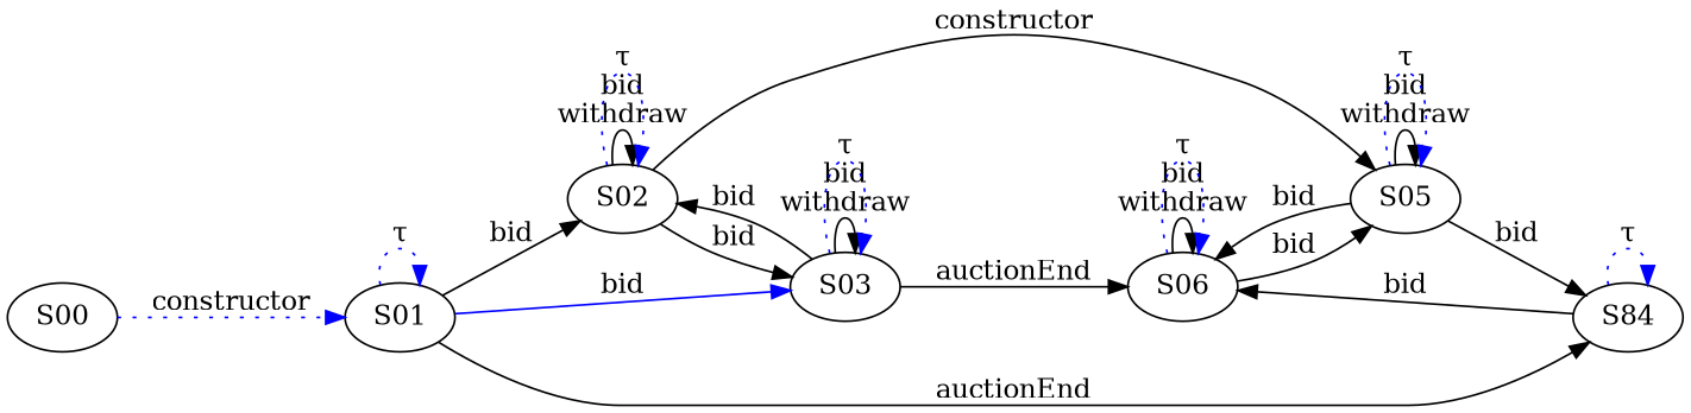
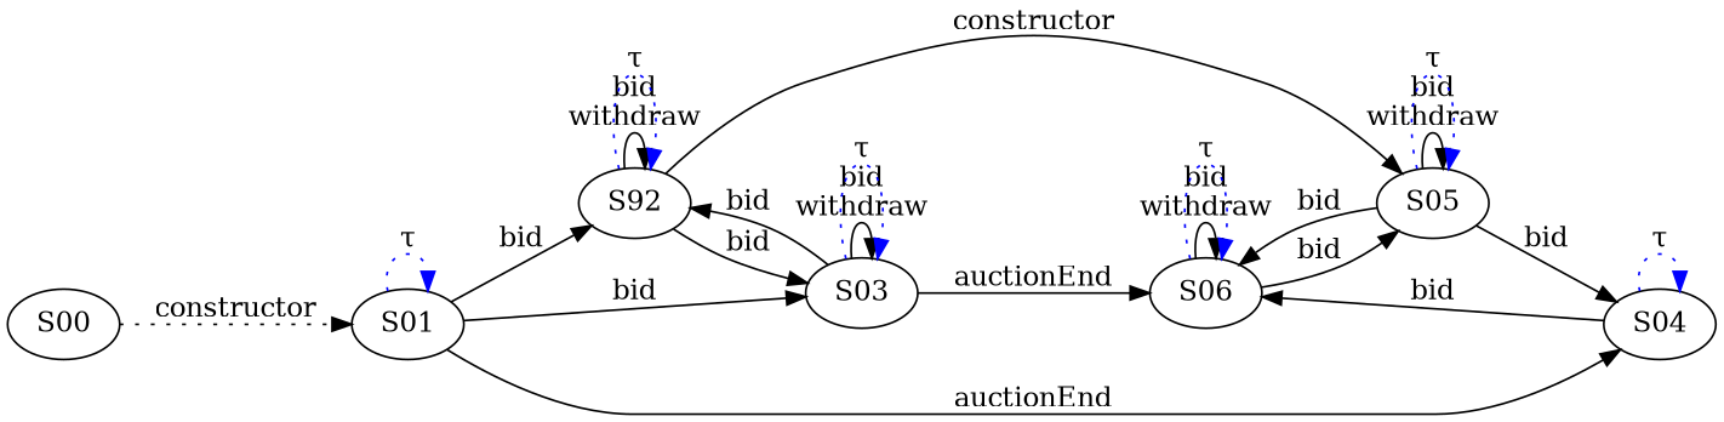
  digraph {
    rankdir=LR
    edge [color=black]
    S00
    S01
-   S02
+   S02 [label=S92]
    S03
-   S04 [label=S84]
+   S04
    S05
    S06
-   S00 -> S01 [color=blue label=constructor style=dotted]
+   S00 -> S01 [label=constructor style=dotted]
    S01 -> S01 [color=blue label="τ" style=dotted]
    S01 -> S02 [label=bid]
-   S01 -> S03 [color=blue label=bid]
+   S01 -> S03 [label=bid]
    S01 -> S04 [label=auctionEnd]
    S02 -> S02 [label="bid\nwithdraw"]
    S02 -> S02 [color=blue label="τ" style=dotted]
    S02 -> S03 [label=bid]
    S02 -> S05 [label=constructor]
    S03 -> S02 [label=bid]
    S03 -> S03 [label="bid\nwithdraw"]
    S03 -> S03 [color=blue label="τ" style=dotted]
    S03 -> S06 [label=auctionEnd]
    S04 -> S04 [color=blue label="τ" style=dotted]
    S04 -> S06 [label=bid]
    S05 -> S04 [label=bid]
    S05 -> S05 [label="bid\nwithdraw"]
    S05 -> S05 [color=blue label="τ" style=dotted]
    S05 -> S06 [label=bid]
    S06 -> S05 [label=bid]
    S06 -> S06 [label="bid\nwithdraw"]
    S06 -> S06 [color=blue label="τ" style=dotted]
  }
